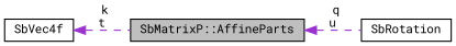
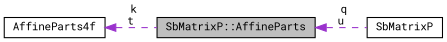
  digraph {
    fontname="Roboto Mono"
    rankdir=LR
    node [color=black fillcolor=white fontname="Roboto Mono" fontsize=10 shape=record style=filled]
    edge [color=darkorchid3 dir=back fontname="Roboto Mono" fontsize=10 labelfontname=Helvetica labelfontsize=10 style=dashed]
    n1 [fillcolor=grey75 fontcolor=black height=0.2 label="SbMatrixP::AffineParts" width=0.4]
-   n2 [height=0.2 label=SbRotation width=0.4]
-   n3 [height=0.2 label=SbVec4f width=0.4]
+   n2 [height=0.2 label=SbMatrixP width=0.4]
+   n3 [height=0.2 label=AffineParts4f width=0.4]
    n1 -> n2 [label=" q\nu"]
    n3 -> n1 [label=" k\nt"]
  }
